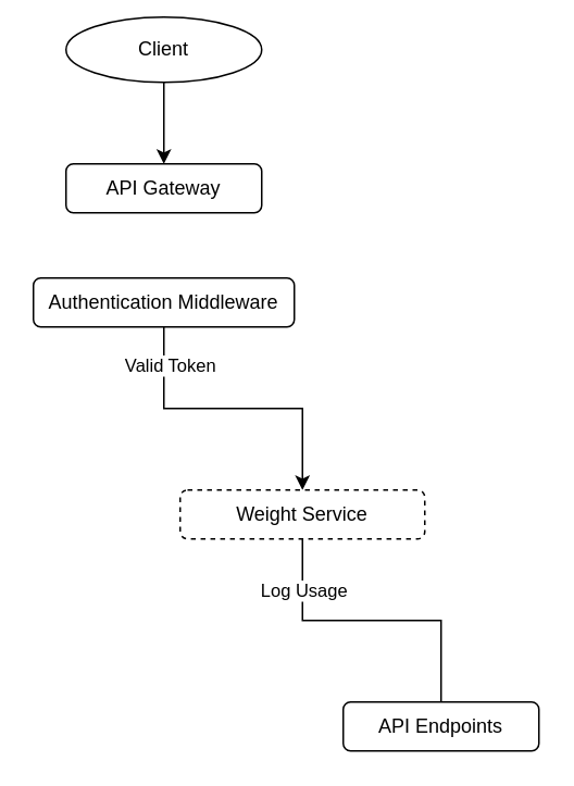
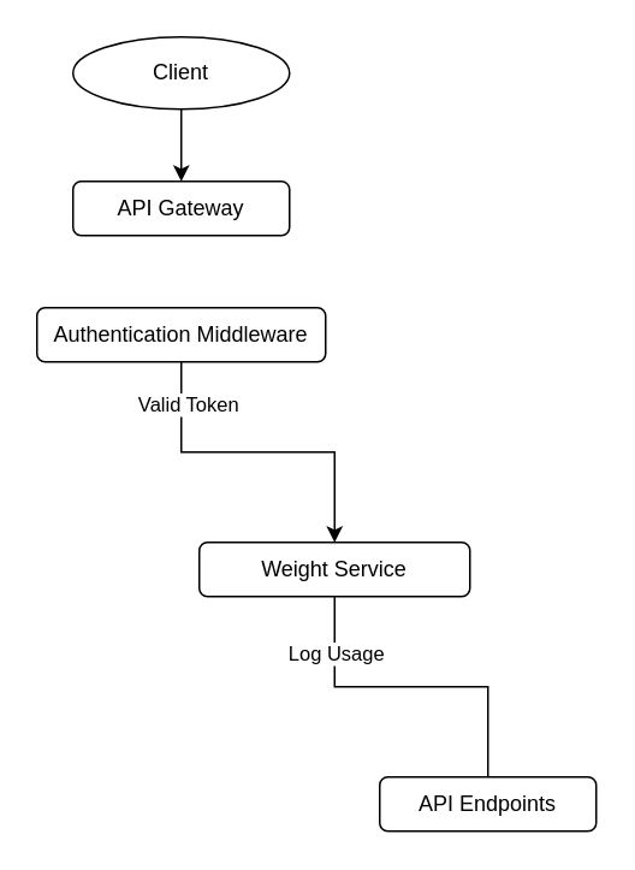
  <mxCell id="0" />
  <mxCell id="1" parent="0" />
  <mxCell id="2" value="" style="edgeStyle=orthogonalEdgeStyle;rounded=0;orthogonalLoop=1;jettySize=auto;html=1;" edge="1" parent="1" source="3" target="4"><mxGeometry relative="1" as="geometry" /></mxCell>
- <mxCell id="3" value="Client" style="ellipse;whiteSpace=wrap;html=1;" vertex="1" parent="1"><mxGeometry x="40" y="10" width="120" height="40" as="geometry" /></mxCell>
+ <mxCell id="3" value="Client" style="ellipse;whiteSpace=wrap;html=1;" vertex="1" parent="1"><mxGeometry x="40" y="20" width="120" height="40" as="geometry" /></mxCell>
  <mxCell id="4" value="API Gateway" style="rounded=1;whiteSpace=wrap;html=1;" vertex="1" parent="1"><mxGeometry x="40" y="100" width="120" height="30" as="geometry" /></mxCell>
  <mxCell id="5" style="edgeStyle=orthogonalEdgeStyle;rounded=0;orthogonalLoop=1;jettySize=auto;html=1;entryX=0.5;entryY=0;entryDx=0;entryDy=0;" edge="1" parent="1" source="7" target="10"><mxGeometry relative="1" as="geometry" /></mxCell>
  <mxCell id="6" value="Valid Token" style="edgeLabel;html=1;align=center;verticalAlign=middle;resizable=0;points=[];" vertex="1" connectable="0" parent="5"><mxGeometry x="-0.755" y="3" relative="1" as="geometry"><mxPoint as="offset" /></mxGeometry></mxCell>
  <mxCell id="7" value="Authentication Middleware" style="rounded=1;whiteSpace=wrap;html=1;" vertex="1" parent="1"><mxGeometry x="20" y="170" width="160" height="30" as="geometry" /></mxCell>
  <mxCell id="8" style="edgeStyle=orthogonalEdgeStyle;rounded=0;orthogonalLoop=1;jettySize=auto;html=1;endArrow=none;" edge="1" parent="1" source="10" target="11"><mxGeometry relative="1" as="geometry" /></mxCell>
  <mxCell id="9" value="Log Usage" style="edgeLabel;html=1;align=center;verticalAlign=middle;resizable=0;points=[];" vertex="1" connectable="0" parent="8"><mxGeometry x="-0.665" relative="1" as="geometry"><mxPoint as="offset" /></mxGeometry></mxCell>
- <mxCell id="10" value="Weight Service" style="rounded=1;whiteSpace=wrap;html=1;dashed=1;" vertex="1" parent="1"><mxGeometry x="110" y="300" width="150" height="30" as="geometry" /></mxCell>
+ <mxCell id="10" value="Weight Service" style="rounded=1;whiteSpace=wrap;html=1;" vertex="1" parent="1"><mxGeometry x="110" y="300" width="150" height="30" as="geometry" /></mxCell>
  <mxCell id="11" value="API Endpoints" style="rounded=1;whiteSpace=wrap;html=1;" vertex="1" parent="1"><mxGeometry x="210" y="430" width="120" height="30" as="geometry" /></mxCell>
